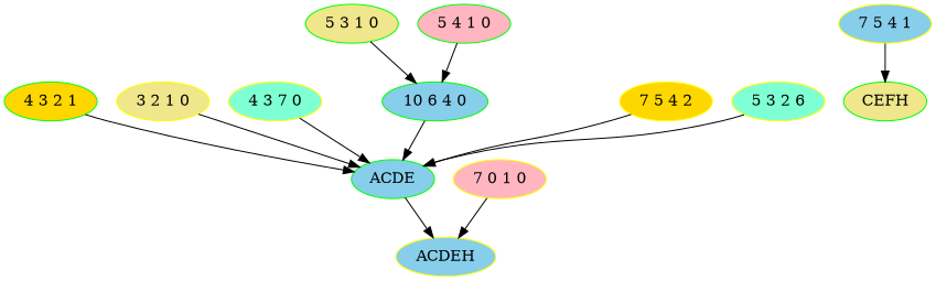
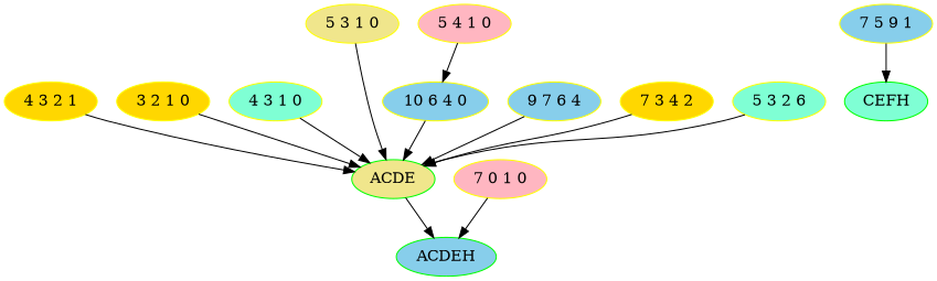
  strict digraph {
    node [color=yellow fillcolor=skyblue style=filled]
-   "4 3 2 1" [color=green fillcolor=gold]
-   ACDE [color=green]
-   ACDEH
+   "4 3 2 1" [fillcolor=gold]
+   ACDE [color=green fillcolor=khaki]
+   ACDEH [color=green]
    n4 [fillcolor=lightpink label="7 0 1 0"]
-   "3 2 1 0" [fillcolor=khaki]
-   "4 3 1 0" [fillcolor=aquamarine label="4 3 7 0"]
-   CEFH [color=green fillcolor=khaki]
-   "5 3 1 0" [color=green fillcolor=khaki]
-   "10 6 4 0" [color=green]
-   "5 4 1 0" [color=green fillcolor=lightpink]
-   "7 5 4 1"
-   "7 5 4 2" [fillcolor=gold]
+   "3 2 1 0" [fillcolor=gold]
+   "4 3 1 0" [fillcolor=aquamarine]
+   CEFH [color=green fillcolor=aquamarine]
+   "5 3 1 0" [fillcolor=khaki]
+   "10 6 4 0"
+   "9 7 6 4"
+   "5 4 1 0" [fillcolor=lightpink]
+   "7 5 4 1" [label="7 5 9 1"]
+   "7 5 4 2" [fillcolor=gold label="7 3 4 2"]
    n14 [fillcolor=aquamarine label="5 3 2 6"]
    "4 3 2 1" -> ACDE
    ACDE -> ACDEH
    n4 -> ACDEH
    "3 2 1 0" -> ACDE
    "4 3 1 0" -> ACDE
-   "5 3 1 0" -> "10 6 4 0"
+   "5 3 1 0" -> ACDE
    "10 6 4 0" -> ACDE
+   "9 7 6 4" -> ACDE
    "5 4 1 0" -> "10 6 4 0"
    "7 5 4 1" -> CEFH
    "7 5 4 2" -> ACDE
    n14 -> ACDE
  }
